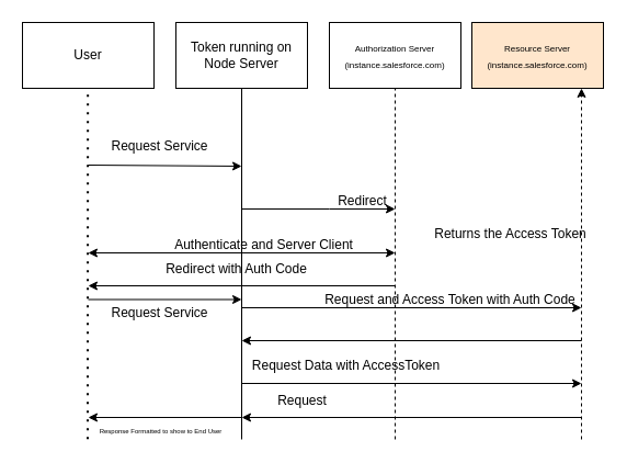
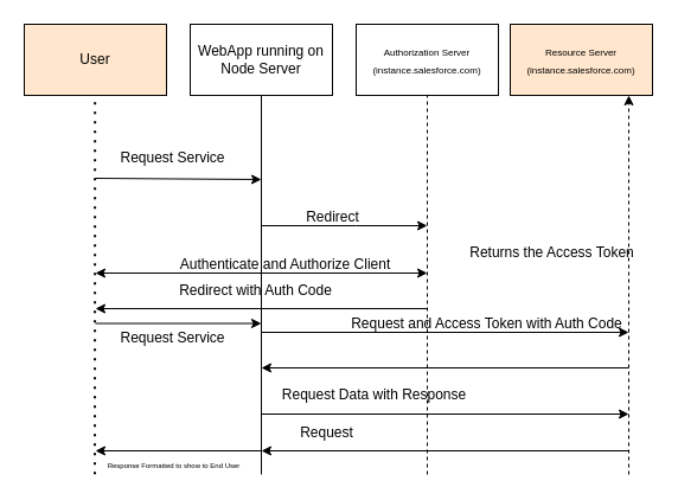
  <mxCell id="0" />
  <mxCell id="1" parent="0" />
- <mxCell id="2" value="Token running on Node Server" style="rounded=0;whiteSpace=wrap;html=1;" vertex="1" parent="1"><mxGeometry x="160" y="20" width="120" height="60" as="geometry" /></mxCell>
+ <mxCell id="2" value="WebApp running on Node Server" style="rounded=0;whiteSpace=wrap;html=1;" vertex="1" parent="1"><mxGeometry x="160" y="20" width="120" height="60" as="geometry" /></mxCell>
  <mxCell id="3" value="&lt;font style=&quot;font-size: 8px;&quot;&gt;Authorization Server&lt;br&gt;(instance.salesforce.com)&lt;/font&gt;" style="rounded=0;whiteSpace=wrap;html=1;" vertex="1" parent="1"><mxGeometry x="300" y="20" width="120" height="60" as="geometry" /></mxCell>
- <mxCell id="4" value="User" style="rounded=0;whiteSpace=wrap;html=1;" vertex="1" parent="1"><mxGeometry x="20" y="20" width="120" height="60" as="geometry" /></mxCell>
+ <mxCell id="4" value="User" style="rounded=0;whiteSpace=wrap;html=1;fillColor=#ffe6cc;" vertex="1" parent="1"><mxGeometry x="20" y="20" width="120" height="60" as="geometry" /></mxCell>
  <mxCell id="5" value="" style="endArrow=none;dashed=1;html=1;dashPattern=1 3;strokeWidth=2;rounded=0;entryX=0.393;entryY=1.006;entryDx=0;entryDy=0;entryPerimeter=0;" edge="1" parent="1"><mxGeometry width="50" height="50" relative="1" as="geometry"><mxPoint x="79.5" y="399.64" as="sourcePoint" /><mxPoint x="79.66" y="80" as="targetPoint" /></mxGeometry></mxCell>
  <mxCell id="6" value="" style="endArrow=classic;html=1;rounded=0;" edge="1" parent="1"><mxGeometry width="50" height="50" relative="1" as="geometry"><mxPoint x="80" y="150" as="sourcePoint" /><mxPoint x="220" y="151" as="targetPoint" /></mxGeometry></mxCell>
  <mxCell id="7" value="Request Service" style="text;html=1;align=center;verticalAlign=middle;resizable=0;points=[];autosize=1;strokeColor=none;fillColor=none;" vertex="1" parent="1"><mxGeometry x="90" y="118" width="110" height="30" as="geometry" /></mxCell>
  <mxCell id="8" value="" style="endArrow=none;html=1;rounded=0;" edge="1" parent="1"><mxGeometry width="50" height="50" relative="1" as="geometry"><mxPoint x="220" y="400" as="sourcePoint" /><mxPoint x="220" y="80" as="targetPoint" /></mxGeometry></mxCell>
  <mxCell id="9" value="" style="endArrow=none;dashed=1;html=1;rounded=0;" edge="1" parent="1"><mxGeometry width="50" height="50" relative="1" as="geometry"><mxPoint x="360" y="400" as="sourcePoint" /><mxPoint x="360" y="80" as="targetPoint" /></mxGeometry></mxCell>
  <mxCell id="10" value="" style="endArrow=classic;html=1;rounded=0;" edge="1" parent="1"><mxGeometry width="50" height="50" relative="1" as="geometry"><mxPoint x="220" y="190" as="sourcePoint" /><mxPoint x="360" y="190" as="targetPoint" /><Array as="points"><mxPoint x="300" y="190" /></Array></mxGeometry></mxCell>
- <mxCell id="11" value="Redirect" style="text;html=1;align=center;verticalAlign=middle;resizable=0;points=[];autosize=1;strokeColor=none;fillColor=none;" vertex="1" parent="1"><mxGeometry x="295" y="168" width="70" height="30" as="geometry" /></mxCell>
+ <mxCell id="11" value="Redirect" style="text;html=1;align=center;verticalAlign=middle;resizable=0;points=[];autosize=1;strokeColor=none;fillColor=none;" vertex="1" parent="1"><mxGeometry x="245" y="168" width="70" height="30" as="geometry" /></mxCell>
  <mxCell id="12" value="" style="endArrow=classic;startArrow=classic;html=1;rounded=0;" edge="1" parent="1"><mxGeometry width="50" height="50" relative="1" as="geometry"><mxPoint x="80" y="230" as="sourcePoint" /><mxPoint x="360" y="230" as="targetPoint" /></mxGeometry></mxCell>
- <mxCell id="13" value="Authenticate and Server Client" style="text;html=1;align=center;verticalAlign=middle;resizable=0;points=[];autosize=1;strokeColor=none;fillColor=none;" vertex="1" parent="1"><mxGeometry x="140" y="208" width="200" height="30" as="geometry" /></mxCell>
+ <mxCell id="13" value="Authenticate and Authorize Client" style="text;html=1;align=center;verticalAlign=middle;resizable=0;points=[];autosize=1;strokeColor=none;fillColor=none;" vertex="1" parent="1"><mxGeometry x="140" y="208" width="200" height="30" as="geometry" /></mxCell>
  <mxCell id="14" value="&lt;font style=&quot;font-size: 8px;&quot;&gt;Resource Server&lt;br&gt;(instance.salesforce.com)&lt;/font&gt;" style="rounded=0;whiteSpace=wrap;html=1;fillColor=#ffe6cc;" vertex="1" parent="1"><mxGeometry x="430" y="20" width="120" height="60" as="geometry" /></mxCell>
  <mxCell id="15" value="" style="endArrow=classic;html=1;rounded=0;" edge="1" parent="1"><mxGeometry width="50" height="50" relative="1" as="geometry"><mxPoint x="360" y="260" as="sourcePoint" /><mxPoint x="80" y="260" as="targetPoint" /></mxGeometry></mxCell>
  <mxCell id="16" value="Redirect with Auth Code" style="text;html=1;align=center;verticalAlign=middle;resizable=0;points=[];autosize=1;strokeColor=none;fillColor=none;" vertex="1" parent="1"><mxGeometry x="140" y="230" width="150" height="30" as="geometry" /></mxCell>
  <mxCell id="17" value="" style="endArrow=classic;html=1;rounded=0;" edge="1" parent="1"><mxGeometry width="50" height="50" relative="1" as="geometry"><mxPoint x="220" y="349" as="sourcePoint" /><mxPoint x="530" y="349" as="targetPoint" /></mxGeometry></mxCell>
- <mxCell id="18" value="Request Data with AccessToken" style="text;html=1;align=center;verticalAlign=middle;resizable=0;points=[];autosize=1;strokeColor=none;fillColor=none;" vertex="1" parent="1"><mxGeometry x="220" y="318" width="190" height="30" as="geometry" /></mxCell>
+ <mxCell id="18" value="Request Data with Response" style="text;html=1;align=center;verticalAlign=middle;resizable=0;points=[];autosize=1;strokeColor=none;fillColor=none;" vertex="1" parent="1"><mxGeometry x="220" y="318" width="190" height="30" as="geometry" /></mxCell>
  <mxCell id="19" value="" style="endArrow=classic;dashed=1;html=1;rounded=0;" edge="1" parent="1"><mxGeometry width="50" height="50" relative="1" as="geometry"><mxPoint x="530" y="400" as="sourcePoint" /><mxPoint x="530" y="80" as="targetPoint" /></mxGeometry></mxCell>
  <mxCell id="20" value="" style="endArrow=classic;html=1;rounded=0;" edge="1" parent="1"><mxGeometry width="50" height="50" relative="1" as="geometry"><mxPoint x="530" y="380" as="sourcePoint" /><mxPoint x="220" y="380" as="targetPoint" /></mxGeometry></mxCell>
  <mxCell id="21" value="" style="endArrow=classic;html=1;rounded=0;" edge="1" parent="1"><mxGeometry width="50" height="50" relative="1" as="geometry"><mxPoint x="80" y="272.5" as="sourcePoint" /><mxPoint x="220" y="272.5" as="targetPoint" /></mxGeometry></mxCell>
  <mxCell id="22" value="Request" style="text;html=1;align=center;verticalAlign=middle;resizable=0;points=[];autosize=1;strokeColor=none;fillColor=none;" vertex="1" parent="1"><mxGeometry x="235" y="350" width="80" height="30" as="geometry" /></mxCell>
  <mxCell id="23" value="" style="endArrow=classic;html=1;rounded=0;" edge="1" parent="1"><mxGeometry width="50" height="50" relative="1" as="geometry"><mxPoint x="220" y="380" as="sourcePoint" /><mxPoint x="80" y="380" as="targetPoint" /></mxGeometry></mxCell>
  <mxCell id="24" value="&lt;font style=&quot;font-size: 6px;&quot;&gt;Response Formatted to show to End User&lt;/font&gt;" style="edgeLabel;html=1;align=center;verticalAlign=middle;resizable=0;points=[];" vertex="1" connectable="0" parent="23"><mxGeometry x="0.074" y="-3" relative="1" as="geometry"><mxPoint y="13" as="offset" /></mxGeometry></mxCell>
  <mxCell id="25" value="" style="endArrow=classic;html=1;rounded=0;" edge="1" parent="1"><mxGeometry width="50" height="50" relative="1" as="geometry"><mxPoint x="220" y="280" as="sourcePoint" /><mxPoint x="530" y="280" as="targetPoint" /></mxGeometry></mxCell>
  <mxCell id="26" value="Request and Access Token with Auth Code" style="text;html=1;align=center;verticalAlign=middle;resizable=0;points=[];autosize=1;strokeColor=none;fillColor=none;" vertex="1" parent="1"><mxGeometry x="285" y="258" width="250" height="30" as="geometry" /></mxCell>
  <mxCell id="27" value="" style="endArrow=classic;html=1;rounded=0;" edge="1" parent="1"><mxGeometry width="50" height="50" relative="1" as="geometry"><mxPoint x="530" y="310" as="sourcePoint" /><mxPoint x="220" y="310" as="targetPoint" /></mxGeometry></mxCell>
  <mxCell id="28" value="Returns the Access Token" style="text;html=1;align=center;verticalAlign=middle;resizable=0;points=[];autosize=1;strokeColor=none;fillColor=none;" vertex="1" parent="1"><mxGeometry x="385" y="198" width="160" height="30" as="geometry" /></mxCell>
  <mxCell id="29" value="Request Service" style="text;html=1;align=center;verticalAlign=middle;resizable=0;points=[];autosize=1;strokeColor=none;fillColor=none;" vertex="1" parent="1"><mxGeometry x="90" y="270" width="110" height="30" as="geometry" /></mxCell>
